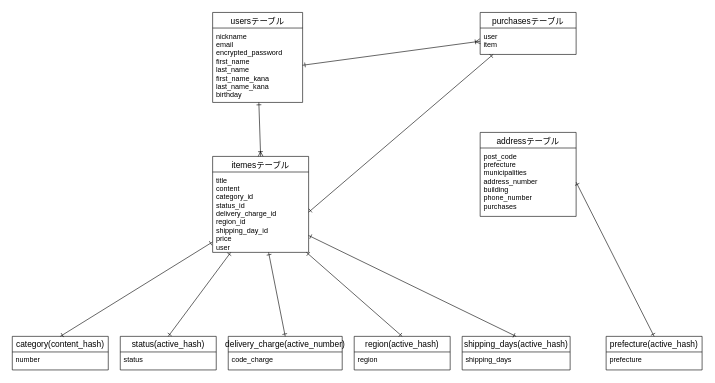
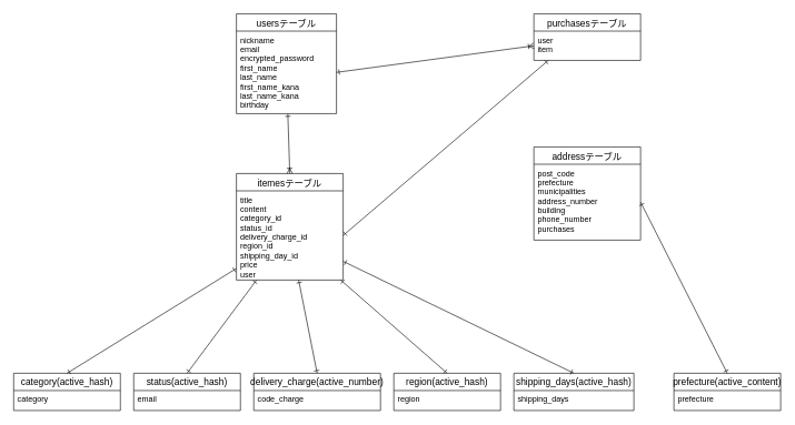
  <mxCell id="0" />
  <mxCell id="1" parent="0" />
  <mxCell id="2" value="usersテーブル" style="swimlane;fontStyle=0;childLayout=stackLayout;horizontal=1;startSize=26;horizontalStack=0;resizeParent=1;resizeParentMax=0;resizeLast=0;collapsible=1;marginBottom=0;align=center;fontSize=14;" vertex="1" parent="1"><mxGeometry x="354" width="150" height="150" as="geometry" y="20" /></mxCell>
  <mxCell id="3" value="nickname&#10;email&#10;encrypted_password&#10;first_name&#10;last_name&#10;first_name_kana&#10;last_name_kana&#10;birthday" style="text;strokeColor=none;fillColor=none;spacingLeft=4;spacingRight=4;overflow=hidden;rotatable=0;points=[[0,0.5],[1,0.5]];portConstraint=eastwest;fontSize=12;" vertex="1" parent="2"><mxGeometry y="26" width="150" height="124" as="geometry" /></mxCell>
  <mxCell id="4" value="itemesテーブル" style="swimlane;fontStyle=0;childLayout=stackLayout;horizontal=1;startSize=26;horizontalStack=0;resizeParent=1;resizeParentMax=0;resizeLast=0;collapsible=1;marginBottom=0;align=center;fontSize=14;" vertex="1" parent="1"><mxGeometry x="354" y="260" width="160" height="160" as="geometry" /></mxCell>
  <mxCell id="5" value="title&#10;content&#10;category_id&#10;status_id&#10;delivery_charge_id&#10;region_id&#10;shipping_day_id&#10;price&#10;user" style="text;strokeColor=none;fillColor=none;spacingLeft=4;spacingRight=4;overflow=hidden;rotatable=0;points=[[0,0.5],[1,0.5]];portConstraint=eastwest;fontSize=12;" vertex="1" parent="4"><mxGeometry y="26" width="160" height="134" as="geometry" /></mxCell>
  <mxCell id="6" value="purchasesテーブル" style="swimlane;fontStyle=0;childLayout=stackLayout;horizontal=1;startSize=26;horizontalStack=0;resizeParent=1;resizeParentMax=0;resizeLast=0;collapsible=1;marginBottom=0;align=center;fontSize=14;" vertex="1" parent="1"><mxGeometry x="800" width="160" height="70" as="geometry" y="20" /></mxCell>
  <mxCell id="7" value="user&#10;item" style="text;strokeColor=none;fillColor=none;spacingLeft=4;spacingRight=4;overflow=hidden;rotatable=0;points=[[0,0.5],[1,0.5]];portConstraint=eastwest;fontSize=12;" vertex="1" parent="6"><mxGeometry y="26" width="160" height="44" as="geometry" /></mxCell>
  <mxCell id="8" value="addressテーブル" style="swimlane;fontStyle=0;childLayout=stackLayout;horizontal=1;startSize=26;horizontalStack=0;resizeParent=1;resizeParentMax=0;resizeLast=0;collapsible=1;marginBottom=0;align=center;fontSize=14;" vertex="1" parent="1"><mxGeometry x="800" y="220" width="160" height="140" as="geometry" /></mxCell>
  <mxCell id="9" value="post_code&#10;prefecture&#10;municipalities&#10;address_number&#10;building&#10;phone_number&#10;purchases&#10;" style="text;strokeColor=none;fillColor=none;spacingLeft=4;spacingRight=4;overflow=hidden;rotatable=0;points=[[0,0.5],[1,0.5]];portConstraint=eastwest;fontSize=12;" vertex="1" parent="8"><mxGeometry y="26" width="160" height="114" as="geometry" /></mxCell>
  <mxCell id="10" style="edgeStyle=none;html=1;exitX=0.5;exitY=1;exitDx=0;exitDy=0;startArrow=ERone;startFill=0;endArrow=ERoneToMany;endFill=0;" edge="1" parent="8" source="8" target="9"><mxGeometry relative="1" as="geometry" /></mxCell>
- <mxCell id="11" value="category(content_hash)" style="swimlane;fontStyle=0;childLayout=stackLayout;horizontal=1;startSize=26;horizontalStack=0;resizeParent=1;resizeParentMax=0;resizeLast=0;collapsible=1;marginBottom=0;align=center;fontSize=14;" vertex="1" parent="1"><mxGeometry y="560" width="160" height="56" as="geometry" x="20" /></mxCell>
- <mxCell id="12" value="number" style="text;strokeColor=none;fillColor=none;spacingLeft=4;spacingRight=4;overflow=hidden;rotatable=0;points=[[0,0.5],[1,0.5]];portConstraint=eastwest;fontSize=12;" vertex="1" parent="11"><mxGeometry y="26" width="160" height="30" as="geometry" /></mxCell>
+ <mxCell id="11" value="category(active_hash)" style="swimlane;fontStyle=0;childLayout=stackLayout;horizontal=1;startSize=26;horizontalStack=0;resizeParent=1;resizeParentMax=0;resizeLast=0;collapsible=1;marginBottom=0;align=center;fontSize=14;" vertex="1" parent="1"><mxGeometry y="560" width="160" height="56" as="geometry" x="20" /></mxCell>
+ <mxCell id="12" value="category" style="text;strokeColor=none;fillColor=none;spacingLeft=4;spacingRight=4;overflow=hidden;rotatable=0;points=[[0,0.5],[1,0.5]];portConstraint=eastwest;fontSize=12;" vertex="1" parent="11"><mxGeometry y="26" width="160" height="30" as="geometry" /></mxCell>
  <mxCell id="13" value="status(active_hash)" style="swimlane;fontStyle=0;childLayout=stackLayout;horizontal=1;startSize=26;horizontalStack=0;resizeParent=1;resizeParentMax=0;resizeLast=0;collapsible=1;marginBottom=0;align=center;fontSize=14;" vertex="1" parent="1"><mxGeometry x="200" y="560" width="160" height="56" as="geometry" /></mxCell>
- <mxCell id="14" value="status" style="text;strokeColor=none;fillColor=none;spacingLeft=4;spacingRight=4;overflow=hidden;rotatable=0;points=[[0,0.5],[1,0.5]];portConstraint=eastwest;fontSize=12;" vertex="1" parent="13"><mxGeometry y="26" width="160" height="30" as="geometry" /></mxCell>
+ <mxCell id="14" value="email" style="text;strokeColor=none;fillColor=none;spacingLeft=4;spacingRight=4;overflow=hidden;rotatable=0;points=[[0,0.5],[1,0.5]];portConstraint=eastwest;fontSize=12;" vertex="1" parent="13"><mxGeometry y="26" width="160" height="30" as="geometry" /></mxCell>
  <mxCell id="15" value="delivery_charge(active_number)" style="swimlane;fontStyle=0;childLayout=stackLayout;horizontal=1;startSize=26;horizontalStack=0;resizeParent=1;resizeParentMax=0;resizeLast=0;collapsible=1;marginBottom=0;align=center;fontSize=14;" vertex="1" parent="1"><mxGeometry x="380" y="560" width="190" height="56" as="geometry" /></mxCell>
  <mxCell id="16" value="code_charge" style="text;strokeColor=none;fillColor=none;spacingLeft=4;spacingRight=4;overflow=hidden;rotatable=0;points=[[0,0.5],[1,0.5]];portConstraint=eastwest;fontSize=12;" vertex="1" parent="15"><mxGeometry y="26" width="190" height="30" as="geometry" /></mxCell>
  <mxCell id="17" value="region(active_hash)" style="swimlane;fontStyle=0;childLayout=stackLayout;horizontal=1;startSize=26;horizontalStack=0;resizeParent=1;resizeParentMax=0;resizeLast=0;collapsible=1;marginBottom=0;align=center;fontSize=14;" vertex="1" parent="1"><mxGeometry x="590" y="560" width="160" height="56" as="geometry" /></mxCell>
  <mxCell id="18" value="region" style="text;strokeColor=none;fillColor=none;spacingLeft=4;spacingRight=4;overflow=hidden;rotatable=0;points=[[0,0.5],[1,0.5]];portConstraint=eastwest;fontSize=12;" vertex="1" parent="17"><mxGeometry y="26" width="160" height="30" as="geometry" /></mxCell>
  <mxCell id="19" value="shipping_days(active_hash)" style="swimlane;fontStyle=0;childLayout=stackLayout;horizontal=1;startSize=26;horizontalStack=0;resizeParent=1;resizeParentMax=0;resizeLast=0;collapsible=1;marginBottom=0;align=center;fontSize=14;" vertex="1" parent="1"><mxGeometry x="770" y="560" width="180" height="56" as="geometry" /></mxCell>
  <mxCell id="20" value="shipping_days" style="text;strokeColor=none;fillColor=none;spacingLeft=4;spacingRight=4;overflow=hidden;rotatable=0;points=[[0,0.5],[1,0.5]];portConstraint=eastwest;fontSize=12;" vertex="1" parent="19"><mxGeometry y="26" width="180" height="30" as="geometry" /></mxCell>
  <mxCell id="21" style="edgeStyle=none;html=1;entryX=0.5;entryY=0;entryDx=0;entryDy=0;endArrow=ERone;endFill=0;startArrow=ERone;startFill=0;" edge="1" parent="1" source="5" target="11"><mxGeometry relative="1" as="geometry" /></mxCell>
  <mxCell id="22" style="edgeStyle=none;html=1;entryX=0.5;entryY=0;entryDx=0;entryDy=0;endArrow=ERone;endFill=0;startArrow=ERone;startFill=0;" edge="1" parent="1" source="5" target="13"><mxGeometry relative="1" as="geometry" /></mxCell>
  <mxCell id="23" style="edgeStyle=none;html=1;entryX=0.5;entryY=0;entryDx=0;entryDy=0;endArrow=ERone;endFill=0;startArrow=ERone;startFill=0;" edge="1" parent="1" source="5" target="15"><mxGeometry relative="1" as="geometry" /></mxCell>
  <mxCell id="24" style="edgeStyle=none;html=1;entryX=0.5;entryY=0;entryDx=0;entryDy=0;endArrow=ERone;endFill=0;startArrow=ERone;startFill=0;" edge="1" parent="1" source="5" target="17"><mxGeometry relative="1" as="geometry" /></mxCell>
  <mxCell id="25" style="edgeStyle=none;html=1;entryX=0.5;entryY=0;entryDx=0;entryDy=0;endArrow=ERone;endFill=0;startArrow=ERone;startFill=0;" edge="1" parent="1" source="5" target="19"><mxGeometry relative="1" as="geometry" /></mxCell>
- <mxCell id="26" value="prefecture(active_hash)" style="swimlane;fontStyle=0;childLayout=stackLayout;horizontal=1;startSize=26;horizontalStack=0;resizeParent=1;resizeParentMax=0;resizeLast=0;collapsible=1;marginBottom=0;align=center;fontSize=14;" vertex="1" parent="1"><mxGeometry x="1010" y="560" width="160" height="56" as="geometry" /></mxCell>
+ <mxCell id="26" value="prefecture(active_content)" style="swimlane;fontStyle=0;childLayout=stackLayout;horizontal=1;startSize=26;horizontalStack=0;resizeParent=1;resizeParentMax=0;resizeLast=0;collapsible=1;marginBottom=0;align=center;fontSize=14;" vertex="1" parent="1"><mxGeometry x="1010" y="560" width="160" height="56" as="geometry" /></mxCell>
  <mxCell id="27" value="prefecture" style="text;strokeColor=none;fillColor=none;spacingLeft=4;spacingRight=4;overflow=hidden;rotatable=0;points=[[0,0.5],[1,0.5]];portConstraint=eastwest;fontSize=12;" vertex="1" parent="26"><mxGeometry y="26" width="160" height="30" as="geometry" /></mxCell>
  <mxCell id="28" style="edgeStyle=none;html=1;exitX=1;exitY=0.5;exitDx=0;exitDy=0;entryX=0.5;entryY=0;entryDx=0;entryDy=0;endArrow=ERone;endFill=0;startArrow=ERone;startFill=0;" edge="1" parent="1" source="9" target="26"><mxGeometry relative="1" as="geometry" /></mxCell>
  <mxCell id="29" style="edgeStyle=none;html=1;entryX=0;entryY=0.5;entryDx=0;entryDy=0;startArrow=ERone;startFill=0;endArrow=ERoneToMany;endFill=0;exitX=1;exitY=0.5;exitDx=0;exitDy=0;" edge="1" parent="1" source="3" target="7"><mxGeometry relative="1" as="geometry"><mxPoint x="520" y="160" as="sourcePoint" /></mxGeometry></mxCell>
  <mxCell id="30" style="edgeStyle=none;html=1;exitX=1;exitY=0.5;exitDx=0;exitDy=0;entryX=0.135;entryY=1;entryDx=0;entryDy=0;startArrow=ERone;startFill=0;endArrow=ERone;endFill=0;entryPerimeter=0;" edge="1" parent="1" source="5" target="7"><mxGeometry relative="1" as="geometry" /></mxCell>
  <mxCell id="31" style="edgeStyle=none;html=1;entryX=0.5;entryY=0;entryDx=0;entryDy=0;startArrow=ERone;startFill=0;endArrow=ERoneToMany;endFill=0;" edge="1" parent="1" source="3" target="4"><mxGeometry relative="1" as="geometry" /></mxCell>
